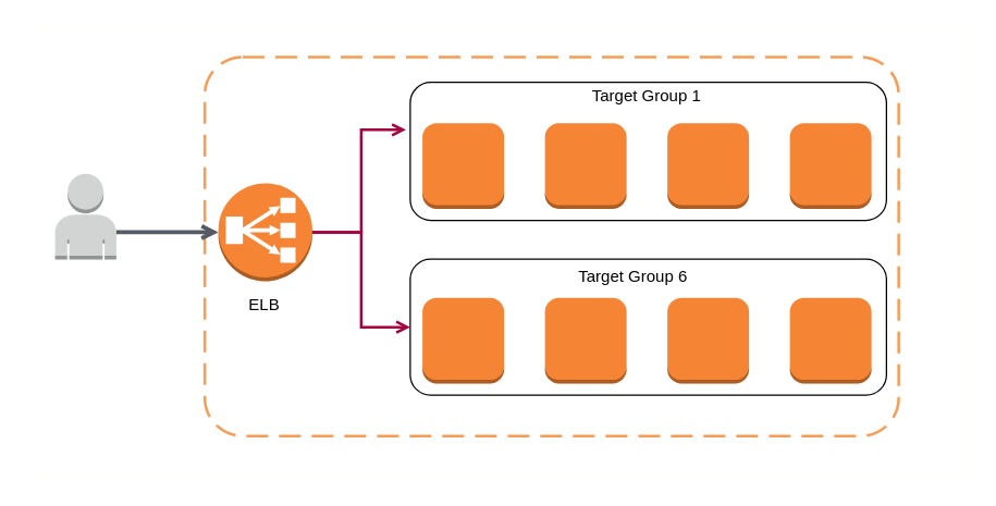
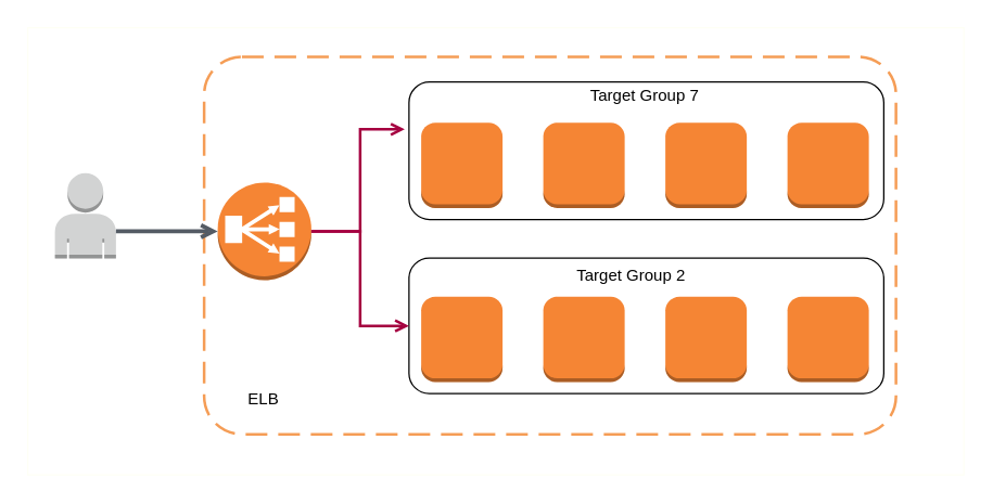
  <mxCell id="0" />
  <mxCell id="1" parent="0" />
  <mxCell id="2" value="" style="rounded=0;whiteSpace=wrap;html=1;strokeColor=#FEFFF5;" parent="1" vertex="1"><mxGeometry x="20" y="20" width="690" height="330" as="geometry" /></mxCell>
  <mxCell id="3" value="" style="rounded=1;arcSize=10;dashed=1;strokeColor=#F59D56;fillColor=none;gradientColor=none;dashPattern=8 4;strokeWidth=2;" parent="1" vertex="1"><mxGeometry x="150" y="41.51" width="510" height="278.49" as="geometry" /></mxCell>
  <mxCell id="4" value="" style="rounded=1;whiteSpace=wrap;html=1;" vertex="1" parent="1"><mxGeometry x="301" y="60" width="350" height="101.5" as="geometry" /></mxCell>
- <mxCell id="5" value="Target Group 1" style="text;html=1;strokeColor=none;fillColor=none;align=center;verticalAlign=middle;whiteSpace=wrap;rounded=0;" parent="1" vertex="1"><mxGeometry x="430" y="60" width="90" height="20" as="geometry" /></mxCell>
+ <mxCell id="5" value="Target Group 7" style="text;html=1;strokeColor=none;fillColor=none;align=center;verticalAlign=middle;whiteSpace=wrap;rounded=0;" parent="1" vertex="1"><mxGeometry x="430" y="60" width="90" height="20" as="geometry" /></mxCell>
  <mxCell id="6" value="" style="outlineConnect=0;dashed=0;verticalLabelPosition=bottom;verticalAlign=top;align=center;html=1;shape=mxgraph.aws3.user;fillColor=#D2D3D3;gradientColor=none;" vertex="1" parent="1"><mxGeometry x="40" y="127.26" width="45" height="63" as="geometry" /></mxCell>
  <mxCell id="7" value="" style="outlineConnect=0;dashed=0;verticalLabelPosition=bottom;verticalAlign=top;align=center;html=1;shape=mxgraph.aws3.instance;fillColor=#F58534;gradientColor=none;" vertex="1" parent="1"><mxGeometry x="310" y="90" width="60" height="63" as="geometry" /></mxCell>
  <mxCell id="8" value="" style="outlineConnect=0;dashed=0;verticalLabelPosition=bottom;verticalAlign=top;align=center;html=1;shape=mxgraph.aws3.instance;fillColor=#F58534;gradientColor=none;" vertex="1" parent="1"><mxGeometry x="400" y="90" width="60" height="63" as="geometry" /></mxCell>
  <mxCell id="9" value="" style="outlineConnect=0;dashed=0;verticalLabelPosition=bottom;verticalAlign=top;align=center;html=1;shape=mxgraph.aws3.classic_load_balancer;fillColor=#F58534;gradientColor=none;" vertex="1" parent="1"><mxGeometry x="160" y="134.26" width="69" height="72" as="geometry" /></mxCell>
  <mxCell id="10" value="" style="edgeStyle=orthogonalEdgeStyle;html=1;endArrow=open;elbow=vertical;startArrow=none;endFill=0;strokeColor=#545B64;rounded=0;exitX=1;exitY=0.68;exitDx=0;exitDy=0;exitPerimeter=0;entryX=0;entryY=0.5;entryDx=0;entryDy=0;entryPerimeter=0;strokeWidth=3;" edge="1" parent="1" source="6" target="9"><mxGeometry width="100" relative="1" as="geometry"><mxPoint x="340" y="314.26" as="sourcePoint" /><mxPoint x="440" y="314.26" as="targetPoint" /></mxGeometry></mxCell>
  <mxCell id="11" value="" style="edgeStyle=orthogonalEdgeStyle;html=1;endArrow=open;elbow=vertical;startArrow=none;endFill=0;strokeColor=#A50040;rounded=0;exitX=1;exitY=0.5;exitDx=0;exitDy=0;exitPerimeter=0;strokeWidth=2;fillColor=#d80073;entryX=-0.009;entryY=0.344;entryDx=0;entryDy=0;entryPerimeter=0;" edge="1" parent="1" source="9" target="4"><mxGeometry width="100" relative="1" as="geometry"><mxPoint x="340" y="280" as="sourcePoint" /><mxPoint x="440" y="280" as="targetPoint" /><Array as="points" /></mxGeometry></mxCell>
  <mxCell id="12" value="" style="outlineConnect=0;dashed=0;verticalLabelPosition=bottom;verticalAlign=top;align=center;html=1;shape=mxgraph.aws3.instance;fillColor=#F58534;gradientColor=none;" vertex="1" parent="1"><mxGeometry x="490" y="90" width="60" height="63" as="geometry" /></mxCell>
  <mxCell id="13" value="" style="outlineConnect=0;dashed=0;verticalLabelPosition=bottom;verticalAlign=top;align=center;html=1;shape=mxgraph.aws3.instance;fillColor=#F58534;gradientColor=none;" vertex="1" parent="1"><mxGeometry x="580" y="90" width="60" height="63" as="geometry" /></mxCell>
- <mxCell id="14" value="ELB" style="text;html=1;strokeColor=none;fillColor=none;align=center;verticalAlign=middle;whiteSpace=wrap;rounded=0;" vertex="1" parent="1"><mxGeometry x="170.4" y="214.26" width="48.21" height="20" as="geometry" /></mxCell>
+ <mxCell id="14" value="ELB" style="text;html=1;strokeColor=none;fillColor=none;align=center;verticalAlign=middle;whiteSpace=wrap;rounded=0;" vertex="1" parent="1"><mxGeometry x="170.4" y="284.26" width="48.21" height="20" as="geometry" /></mxCell>
  <mxCell id="15" value="" style="rounded=1;whiteSpace=wrap;html=1;" vertex="1" parent="1"><mxGeometry x="301" y="190" width="350" height="100" as="geometry" /></mxCell>
  <mxCell id="16" value="" style="outlineConnect=0;dashed=0;verticalLabelPosition=bottom;verticalAlign=top;align=center;html=1;shape=mxgraph.aws3.instance;fillColor=#F58534;gradientColor=none;" vertex="1" parent="1"><mxGeometry x="310" y="218.5" width="60" height="63" as="geometry" /></mxCell>
  <mxCell id="17" value="" style="outlineConnect=0;dashed=0;verticalLabelPosition=bottom;verticalAlign=top;align=center;html=1;shape=mxgraph.aws3.instance;fillColor=#F58534;gradientColor=none;" vertex="1" parent="1"><mxGeometry x="400" y="218.5" width="60" height="63" as="geometry" /></mxCell>
  <mxCell id="18" value="" style="outlineConnect=0;dashed=0;verticalLabelPosition=bottom;verticalAlign=top;align=center;html=1;shape=mxgraph.aws3.instance;fillColor=#F58534;gradientColor=none;" vertex="1" parent="1"><mxGeometry x="490" y="218.5" width="60" height="63" as="geometry" /></mxCell>
  <mxCell id="19" value="" style="outlineConnect=0;dashed=0;verticalLabelPosition=bottom;verticalAlign=top;align=center;html=1;shape=mxgraph.aws3.instance;fillColor=#F58534;gradientColor=none;" vertex="1" parent="1"><mxGeometry x="580" y="218.5" width="60" height="63" as="geometry" /></mxCell>
- <mxCell id="20" value="Target Group 6" style="text;html=1;strokeColor=none;fillColor=none;align=center;verticalAlign=middle;whiteSpace=wrap;rounded=0;" vertex="1" parent="1"><mxGeometry x="420" y="192.5" width="90" height="20" as="geometry" /></mxCell>
+ <mxCell id="20" value="Target Group 2" style="text;html=1;strokeColor=none;fillColor=none;align=center;verticalAlign=middle;whiteSpace=wrap;rounded=0;" vertex="1" parent="1"><mxGeometry x="420" y="192.5" width="90" height="20" as="geometry" /></mxCell>
  <mxCell id="21" value="" style="edgeStyle=orthogonalEdgeStyle;html=1;endArrow=open;elbow=vertical;startArrow=none;endFill=0;strokeColor=#A50040;rounded=0;exitX=1;exitY=0.5;exitDx=0;exitDy=0;exitPerimeter=0;strokeWidth=2;fillColor=#d80073;entryX=0;entryY=0.5;entryDx=0;entryDy=0;" edge="1" parent="1" source="9" target="15"><mxGeometry width="100" relative="1" as="geometry"><mxPoint x="239" y="146" as="sourcePoint" /><mxPoint x="307.85" y="104.916" as="targetPoint" /><Array as="points" /></mxGeometry></mxCell>
